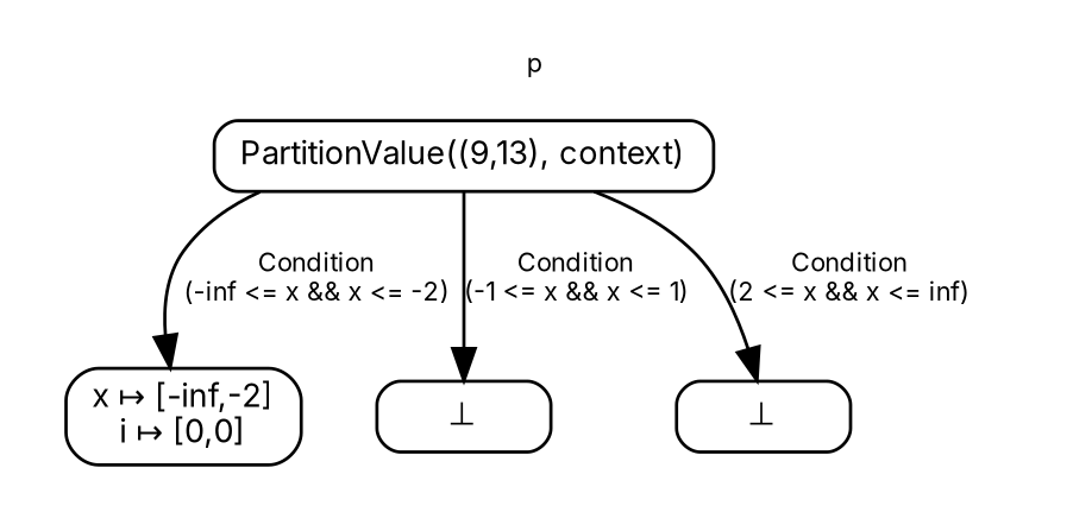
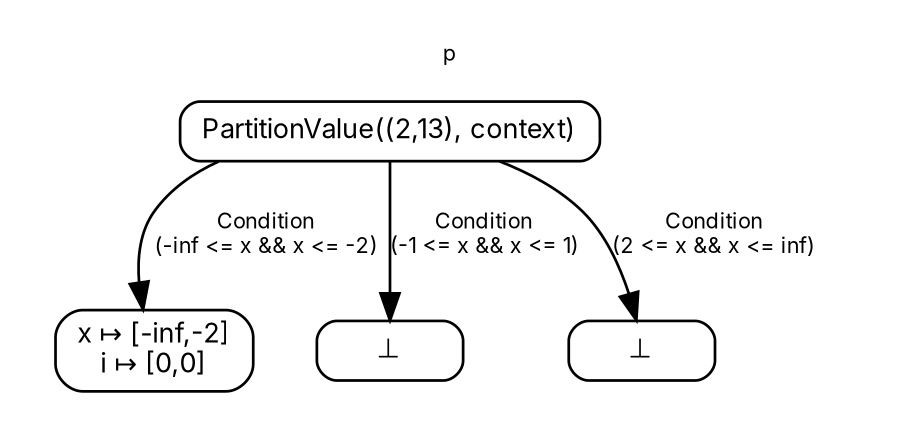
  digraph {
    color=white
    fontname=Inter
    fontsize=8.0
    node [fontname=Inter fontsize=10.0 shape=record style=rounded]
    edge [fontname=Inter fontsize=8.0]
-   n1 [height=0.3 label="PartitionValue((9,13), context)"]
+   n1 [height=0.3 label="PartitionValue((2,13), context)"]
    n2 [height=0.3 label="x ↦ [-inf,-2]\ni ↦ [0,0]"]
    n3 [height=0.3 label="⊥"]
    n4 [height=0.3 label="⊥"]
    subgraph cluster_1 {
      label=p
      n1
      n2
      n3
      n4
    }
    n1 -> n2 [label="Condition\n(-inf <= x && x <= -2)"]
    n1 -> n3 [label="Condition\n(-1 \<= x && x \<= 1)"]
    n1 -> n4 [label="Condition\n(2 <= x && x <= inf)"]
  }
